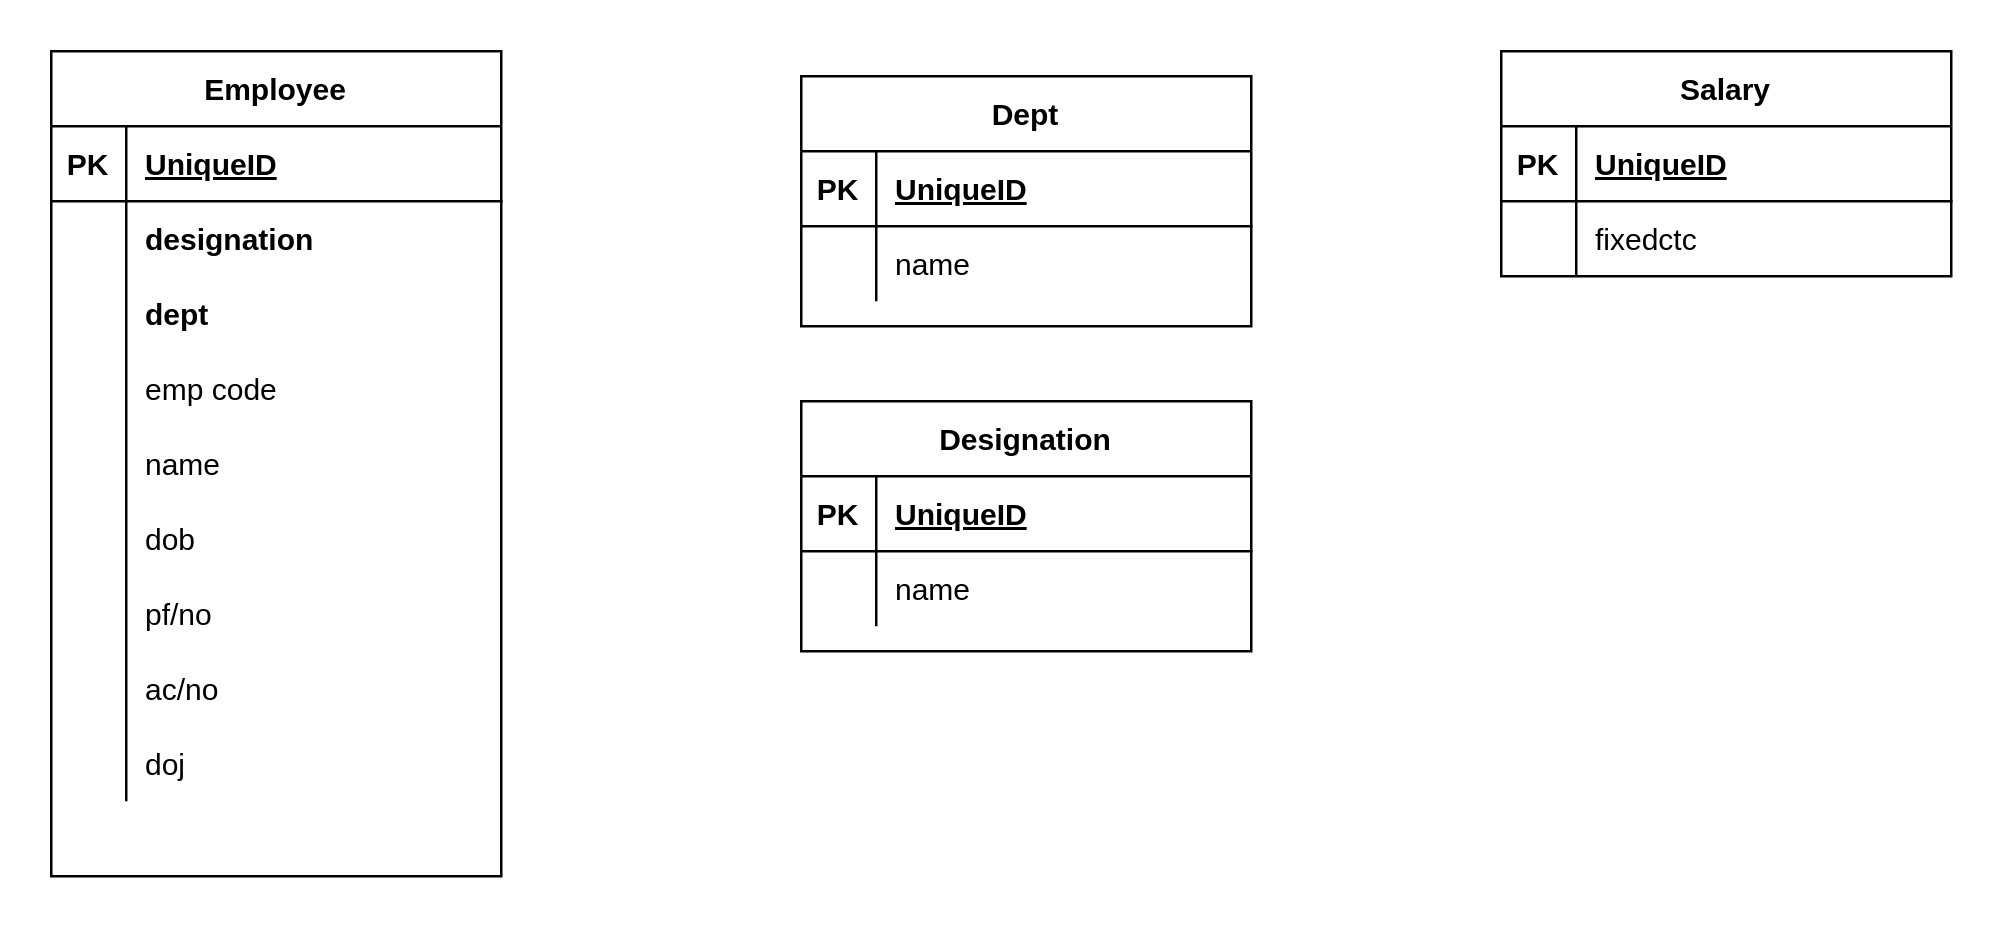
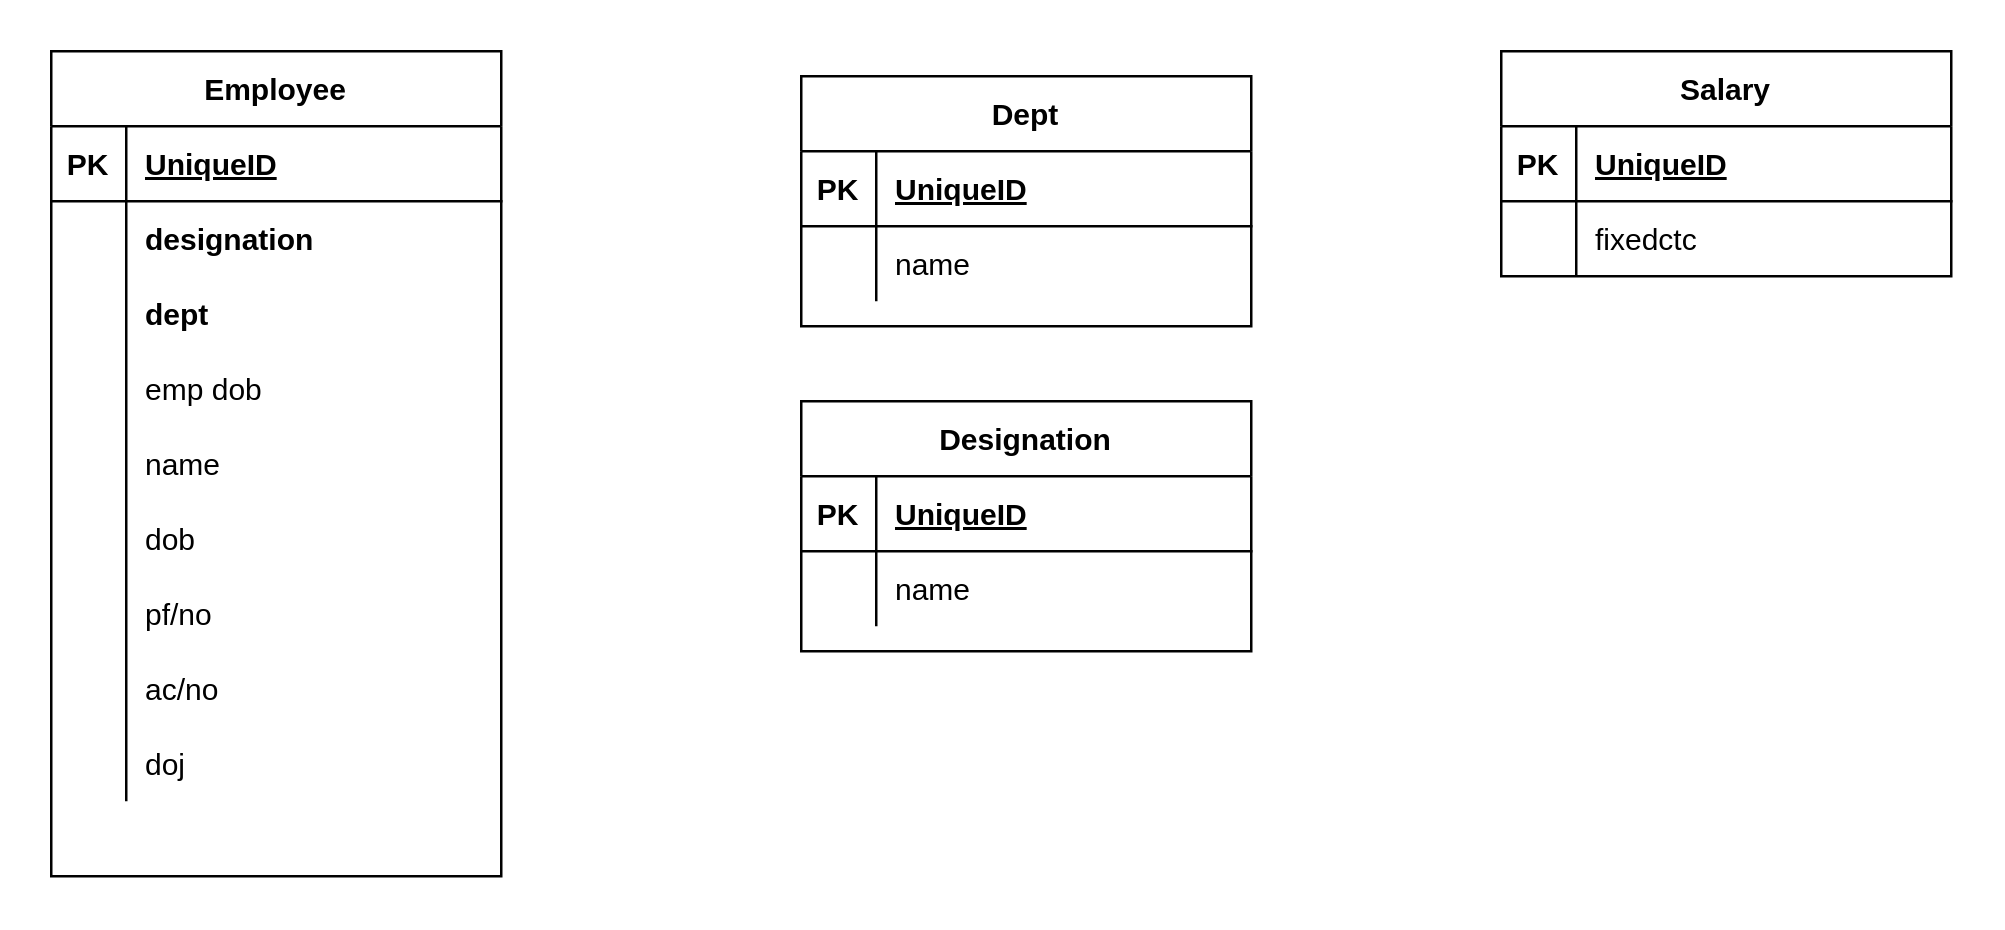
  <mxCell id="0" />
  <mxCell id="1" parent="0" />
  <mxCell id="2" value="Employee" style="shape=table;startSize=30;container=1;collapsible=1;childLayout=tableLayout;fixedRows=1;rowLines=0;fontStyle=1;align=center;resizeLast=1;" vertex="1" parent="1"><mxGeometry x="20" y="20" width="180" height="330" as="geometry" /></mxCell>
  <mxCell id="3" value="" style="shape=tableRow;horizontal=0;startSize=0;swimlaneHead=0;swimlaneBody=0;fillColor=none;collapsible=0;dropTarget=0;points=[[0,0.5],[1,0.5]];portConstraint=eastwest;top=0;left=0;right=0;bottom=1;" vertex="1" parent="2"><mxGeometry y="30" width="180" height="30" as="geometry" /></mxCell>
  <mxCell id="4" value="PK" style="shape=partialRectangle;connectable=0;fillColor=none;top=0;left=0;bottom=0;right=0;fontStyle=1;overflow=hidden;" vertex="1" parent="3"><mxGeometry width="30" height="30" as="geometry"><mxRectangle width="30" height="30" as="alternateBounds" /></mxGeometry></mxCell>
  <mxCell id="5" value="UniqueID" style="shape=partialRectangle;connectable=0;fillColor=none;top=0;left=0;bottom=0;right=0;align=left;spacingLeft=6;fontStyle=5;overflow=hidden;" vertex="1" parent="3"><mxGeometry x="30" width="150" height="30" as="geometry"><mxRectangle width="150" height="30" as="alternateBounds" /></mxGeometry></mxCell>
  <mxCell id="6" style="shape=tableRow;horizontal=0;startSize=0;swimlaneHead=0;swimlaneBody=0;fillColor=none;collapsible=0;dropTarget=0;points=[[0,0.5],[1,0.5]];portConstraint=eastwest;top=0;left=0;right=0;bottom=0;" vertex="1" parent="2"><mxGeometry y="60" width="180" height="30" as="geometry" /></mxCell>
  <mxCell id="7" style="shape=partialRectangle;connectable=0;fillColor=none;top=0;left=0;bottom=0;right=0;editable=1;overflow=hidden;" vertex="1" parent="6"><mxGeometry width="30" height="30" as="geometry"><mxRectangle width="30" height="30" as="alternateBounds" /></mxGeometry></mxCell>
  <mxCell id="8" value="designation" style="shape=partialRectangle;connectable=0;fillColor=none;top=0;left=0;bottom=0;right=0;align=left;spacingLeft=6;overflow=hidden;fontStyle=1" vertex="1" parent="6"><mxGeometry x="30" width="150" height="30" as="geometry"><mxRectangle width="150" height="30" as="alternateBounds" /></mxGeometry></mxCell>
  <mxCell id="9" style="shape=tableRow;horizontal=0;startSize=0;swimlaneHead=0;swimlaneBody=0;fillColor=none;collapsible=0;dropTarget=0;points=[[0,0.5],[1,0.5]];portConstraint=eastwest;top=0;left=0;right=0;bottom=0;" vertex="1" parent="2"><mxGeometry y="90" width="180" height="30" as="geometry" /></mxCell>
  <mxCell id="10" style="shape=partialRectangle;connectable=0;fillColor=none;top=0;left=0;bottom=0;right=0;editable=1;overflow=hidden;" vertex="1" parent="9"><mxGeometry width="30" height="30" as="geometry"><mxRectangle width="30" height="30" as="alternateBounds" /></mxGeometry></mxCell>
  <mxCell id="11" value="dept" style="shape=partialRectangle;connectable=0;fillColor=none;top=0;left=0;bottom=0;right=0;align=left;spacingLeft=6;overflow=hidden;fontStyle=1" vertex="1" parent="9"><mxGeometry x="30" width="150" height="30" as="geometry"><mxRectangle width="150" height="30" as="alternateBounds" /></mxGeometry></mxCell>
  <mxCell id="12" value="" style="shape=tableRow;horizontal=0;startSize=0;swimlaneHead=0;swimlaneBody=0;fillColor=none;collapsible=0;dropTarget=0;points=[[0,0.5],[1,0.5]];portConstraint=eastwest;top=0;left=0;right=0;bottom=0;" vertex="1" parent="2"><mxGeometry y="120" width="180" height="30" as="geometry" /></mxCell>
  <mxCell id="13" value="" style="shape=partialRectangle;connectable=0;fillColor=none;top=0;left=0;bottom=0;right=0;editable=1;overflow=hidden;" vertex="1" parent="12"><mxGeometry width="30" height="30" as="geometry"><mxRectangle width="30" height="30" as="alternateBounds" /></mxGeometry></mxCell>
- <mxCell id="14" value="emp code" style="shape=partialRectangle;connectable=0;fillColor=none;top=0;left=0;bottom=0;right=0;align=left;spacingLeft=6;overflow=hidden;" vertex="1" parent="12"><mxGeometry x="30" width="150" height="30" as="geometry"><mxRectangle width="150" height="30" as="alternateBounds" /></mxGeometry></mxCell>
+ <mxCell id="14" value="emp dob" style="shape=partialRectangle;connectable=0;fillColor=none;top=0;left=0;bottom=0;right=0;align=left;spacingLeft=6;overflow=hidden;" vertex="1" parent="12"><mxGeometry x="30" width="150" height="30" as="geometry"><mxRectangle width="150" height="30" as="alternateBounds" /></mxGeometry></mxCell>
  <mxCell id="15" value="" style="shape=tableRow;horizontal=0;startSize=0;swimlaneHead=0;swimlaneBody=0;fillColor=none;collapsible=0;dropTarget=0;points=[[0,0.5],[1,0.5]];portConstraint=eastwest;top=0;left=0;right=0;bottom=0;" vertex="1" parent="2"><mxGeometry y="150" width="180" height="30" as="geometry" /></mxCell>
  <mxCell id="16" value="" style="shape=partialRectangle;connectable=0;fillColor=none;top=0;left=0;bottom=0;right=0;editable=1;overflow=hidden;" vertex="1" parent="15"><mxGeometry width="30" height="30" as="geometry"><mxRectangle width="30" height="30" as="alternateBounds" /></mxGeometry></mxCell>
  <mxCell id="17" value="name" style="shape=partialRectangle;connectable=0;fillColor=none;top=0;left=0;bottom=0;right=0;align=left;spacingLeft=6;overflow=hidden;" vertex="1" parent="15"><mxGeometry x="30" width="150" height="30" as="geometry"><mxRectangle width="150" height="30" as="alternateBounds" /></mxGeometry></mxCell>
  <mxCell id="18" value="" style="shape=tableRow;horizontal=0;startSize=0;swimlaneHead=0;swimlaneBody=0;fillColor=none;collapsible=0;dropTarget=0;points=[[0,0.5],[1,0.5]];portConstraint=eastwest;top=0;left=0;right=0;bottom=0;" vertex="1" parent="2"><mxGeometry y="180" width="180" height="30" as="geometry" /></mxCell>
  <mxCell id="19" value="" style="shape=partialRectangle;connectable=0;fillColor=none;top=0;left=0;bottom=0;right=0;editable=1;overflow=hidden;" vertex="1" parent="18"><mxGeometry width="30" height="30" as="geometry"><mxRectangle width="30" height="30" as="alternateBounds" /></mxGeometry></mxCell>
  <mxCell id="20" value="dob" style="shape=partialRectangle;connectable=0;fillColor=none;top=0;left=0;bottom=0;right=0;align=left;spacingLeft=6;overflow=hidden;" vertex="1" parent="18"><mxGeometry x="30" width="150" height="30" as="geometry"><mxRectangle width="150" height="30" as="alternateBounds" /></mxGeometry></mxCell>
  <mxCell id="21" style="shape=tableRow;horizontal=0;startSize=0;swimlaneHead=0;swimlaneBody=0;fillColor=none;collapsible=0;dropTarget=0;points=[[0,0.5],[1,0.5]];portConstraint=eastwest;top=0;left=0;right=0;bottom=0;" vertex="1" parent="2"><mxGeometry y="210" width="180" height="30" as="geometry" /></mxCell>
  <mxCell id="22" style="shape=partialRectangle;connectable=0;fillColor=none;top=0;left=0;bottom=0;right=0;editable=1;overflow=hidden;" vertex="1" parent="21"><mxGeometry width="30" height="30" as="geometry"><mxRectangle width="30" height="30" as="alternateBounds" /></mxGeometry></mxCell>
  <mxCell id="23" value="pf/no" style="shape=partialRectangle;connectable=0;fillColor=none;top=0;left=0;bottom=0;right=0;align=left;spacingLeft=6;overflow=hidden;" vertex="1" parent="21"><mxGeometry x="30" width="150" height="30" as="geometry"><mxRectangle width="150" height="30" as="alternateBounds" /></mxGeometry></mxCell>
  <mxCell id="24" style="shape=tableRow;horizontal=0;startSize=0;swimlaneHead=0;swimlaneBody=0;fillColor=none;collapsible=0;dropTarget=0;points=[[0,0.5],[1,0.5]];portConstraint=eastwest;top=0;left=0;right=0;bottom=0;" vertex="1" parent="2"><mxGeometry y="240" width="180" height="30" as="geometry" /></mxCell>
  <mxCell id="25" style="shape=partialRectangle;connectable=0;fillColor=none;top=0;left=0;bottom=0;right=0;editable=1;overflow=hidden;" vertex="1" parent="24"><mxGeometry width="30" height="30" as="geometry"><mxRectangle width="30" height="30" as="alternateBounds" /></mxGeometry></mxCell>
  <mxCell id="26" value="ac/no" style="shape=partialRectangle;connectable=0;fillColor=none;top=0;left=0;bottom=0;right=0;align=left;spacingLeft=6;overflow=hidden;" vertex="1" parent="24"><mxGeometry x="30" width="150" height="30" as="geometry"><mxRectangle width="150" height="30" as="alternateBounds" /></mxGeometry></mxCell>
  <mxCell id="27" style="shape=tableRow;horizontal=0;startSize=0;swimlaneHead=0;swimlaneBody=0;fillColor=none;collapsible=0;dropTarget=0;points=[[0,0.5],[1,0.5]];portConstraint=eastwest;top=0;left=0;right=0;bottom=0;" vertex="1" parent="2"><mxGeometry y="270" width="180" height="30" as="geometry" /></mxCell>
  <mxCell id="28" style="shape=partialRectangle;connectable=0;fillColor=none;top=0;left=0;bottom=0;right=0;editable=1;overflow=hidden;" vertex="1" parent="27"><mxGeometry width="30" height="30" as="geometry"><mxRectangle width="30" height="30" as="alternateBounds" /></mxGeometry></mxCell>
  <mxCell id="29" value="doj" style="shape=partialRectangle;connectable=0;fillColor=none;top=0;left=0;bottom=0;right=0;align=left;spacingLeft=6;overflow=hidden;" vertex="1" parent="27"><mxGeometry x="30" width="150" height="30" as="geometry"><mxRectangle width="150" height="30" as="alternateBounds" /></mxGeometry></mxCell>
  <mxCell id="30" value="Dept" style="shape=table;startSize=30;container=1;collapsible=1;childLayout=tableLayout;fixedRows=1;rowLines=0;fontStyle=1;align=center;resizeLast=1;" vertex="1" parent="1"><mxGeometry x="320" y="30" width="180" height="100" as="geometry" /></mxCell>
  <mxCell id="31" value="" style="shape=tableRow;horizontal=0;startSize=0;swimlaneHead=0;swimlaneBody=0;fillColor=none;collapsible=0;dropTarget=0;points=[[0,0.5],[1,0.5]];portConstraint=eastwest;top=0;left=0;right=0;bottom=1;" vertex="1" parent="30"><mxGeometry y="30" width="180" height="30" as="geometry" /></mxCell>
  <mxCell id="32" value="PK" style="shape=partialRectangle;connectable=0;fillColor=none;top=0;left=0;bottom=0;right=0;fontStyle=1;overflow=hidden;" vertex="1" parent="31"><mxGeometry width="30" height="30" as="geometry"><mxRectangle width="30" height="30" as="alternateBounds" /></mxGeometry></mxCell>
  <mxCell id="33" value="UniqueID" style="shape=partialRectangle;connectable=0;fillColor=none;top=0;left=0;bottom=0;right=0;align=left;spacingLeft=6;fontStyle=5;overflow=hidden;" vertex="1" parent="31"><mxGeometry x="30" width="150" height="30" as="geometry"><mxRectangle width="150" height="30" as="alternateBounds" /></mxGeometry></mxCell>
  <mxCell id="34" value="" style="shape=tableRow;horizontal=0;startSize=0;swimlaneHead=0;swimlaneBody=0;fillColor=none;collapsible=0;dropTarget=0;points=[[0,0.5],[1,0.5]];portConstraint=eastwest;top=0;left=0;right=0;bottom=0;" vertex="1" parent="30"><mxGeometry y="60" width="180" height="30" as="geometry" /></mxCell>
  <mxCell id="35" value="" style="shape=partialRectangle;connectable=0;fillColor=none;top=0;left=0;bottom=0;right=0;editable=1;overflow=hidden;" vertex="1" parent="34"><mxGeometry width="30" height="30" as="geometry"><mxRectangle width="30" height="30" as="alternateBounds" /></mxGeometry></mxCell>
  <mxCell id="36" value="name" style="shape=partialRectangle;connectable=0;fillColor=none;top=0;left=0;bottom=0;right=0;align=left;spacingLeft=6;overflow=hidden;" vertex="1" parent="34"><mxGeometry x="30" width="150" height="30" as="geometry"><mxRectangle width="150" height="30" as="alternateBounds" /></mxGeometry></mxCell>
  <mxCell id="37" value="Designation" style="shape=table;startSize=30;container=1;collapsible=1;childLayout=tableLayout;fixedRows=1;rowLines=0;fontStyle=1;align=center;resizeLast=1;" vertex="1" parent="1"><mxGeometry x="320" y="160" width="180" height="100" as="geometry" /></mxCell>
  <mxCell id="38" value="" style="shape=tableRow;horizontal=0;startSize=0;swimlaneHead=0;swimlaneBody=0;fillColor=none;collapsible=0;dropTarget=0;points=[[0,0.5],[1,0.5]];portConstraint=eastwest;top=0;left=0;right=0;bottom=1;" vertex="1" parent="37"><mxGeometry y="30" width="180" height="30" as="geometry" /></mxCell>
  <mxCell id="39" value="PK" style="shape=partialRectangle;connectable=0;fillColor=none;top=0;left=0;bottom=0;right=0;fontStyle=1;overflow=hidden;" vertex="1" parent="38"><mxGeometry width="30" height="30" as="geometry"><mxRectangle width="30" height="30" as="alternateBounds" /></mxGeometry></mxCell>
  <mxCell id="40" value="UniqueID" style="shape=partialRectangle;connectable=0;fillColor=none;top=0;left=0;bottom=0;right=0;align=left;spacingLeft=6;fontStyle=5;overflow=hidden;" vertex="1" parent="38"><mxGeometry x="30" width="150" height="30" as="geometry"><mxRectangle width="150" height="30" as="alternateBounds" /></mxGeometry></mxCell>
  <mxCell id="41" value="" style="shape=tableRow;horizontal=0;startSize=0;swimlaneHead=0;swimlaneBody=0;fillColor=none;collapsible=0;dropTarget=0;points=[[0,0.5],[1,0.5]];portConstraint=eastwest;top=0;left=0;right=0;bottom=0;" vertex="1" parent="37"><mxGeometry y="60" width="180" height="30" as="geometry" /></mxCell>
  <mxCell id="42" value="" style="shape=partialRectangle;connectable=0;fillColor=none;top=0;left=0;bottom=0;right=0;editable=1;overflow=hidden;" vertex="1" parent="41"><mxGeometry width="30" height="30" as="geometry"><mxRectangle width="30" height="30" as="alternateBounds" /></mxGeometry></mxCell>
  <mxCell id="43" value="name" style="shape=partialRectangle;connectable=0;fillColor=none;top=0;left=0;bottom=0;right=0;align=left;spacingLeft=6;overflow=hidden;" vertex="1" parent="41"><mxGeometry x="30" width="150" height="30" as="geometry"><mxRectangle width="150" height="30" as="alternateBounds" /></mxGeometry></mxCell>
  <mxCell id="44" value="Salary" style="shape=table;startSize=30;container=1;collapsible=1;childLayout=tableLayout;fixedRows=1;rowLines=0;fontStyle=1;align=center;resizeLast=1;" vertex="1" parent="1"><mxGeometry x="600" y="20" width="180" height="90" as="geometry" /></mxCell>
  <mxCell id="45" value="" style="shape=tableRow;horizontal=0;startSize=0;swimlaneHead=0;swimlaneBody=0;fillColor=none;collapsible=0;dropTarget=0;points=[[0,0.5],[1,0.5]];portConstraint=eastwest;top=0;left=0;right=0;bottom=1;" vertex="1" parent="44"><mxGeometry y="30" width="180" height="30" as="geometry" /></mxCell>
  <mxCell id="46" value="PK" style="shape=partialRectangle;connectable=0;fillColor=none;top=0;left=0;bottom=0;right=0;fontStyle=1;overflow=hidden;" vertex="1" parent="45"><mxGeometry width="30" height="30" as="geometry"><mxRectangle width="30" height="30" as="alternateBounds" /></mxGeometry></mxCell>
  <mxCell id="47" value="UniqueID" style="shape=partialRectangle;connectable=0;fillColor=none;top=0;left=0;bottom=0;right=0;align=left;spacingLeft=6;fontStyle=5;overflow=hidden;" vertex="1" parent="45"><mxGeometry x="30" width="150" height="30" as="geometry"><mxRectangle width="150" height="30" as="alternateBounds" /></mxGeometry></mxCell>
  <mxCell id="48" value="" style="shape=tableRow;horizontal=0;startSize=0;swimlaneHead=0;swimlaneBody=0;fillColor=none;collapsible=0;dropTarget=0;points=[[0,0.5],[1,0.5]];portConstraint=eastwest;top=0;left=0;right=0;bottom=0;" vertex="1" parent="44"><mxGeometry y="60" width="180" height="30" as="geometry" /></mxCell>
  <mxCell id="49" value="" style="shape=partialRectangle;connectable=0;fillColor=none;top=0;left=0;bottom=0;right=0;editable=1;overflow=hidden;" vertex="1" parent="48"><mxGeometry width="30" height="30" as="geometry"><mxRectangle width="30" height="30" as="alternateBounds" /></mxGeometry></mxCell>
  <mxCell id="50" value="fixedctc" style="shape=partialRectangle;connectable=0;fillColor=none;top=0;left=0;bottom=0;right=0;align=left;spacingLeft=6;overflow=hidden;" vertex="1" parent="48"><mxGeometry x="30" width="150" height="30" as="geometry"><mxRectangle width="150" height="30" as="alternateBounds" /></mxGeometry></mxCell>
